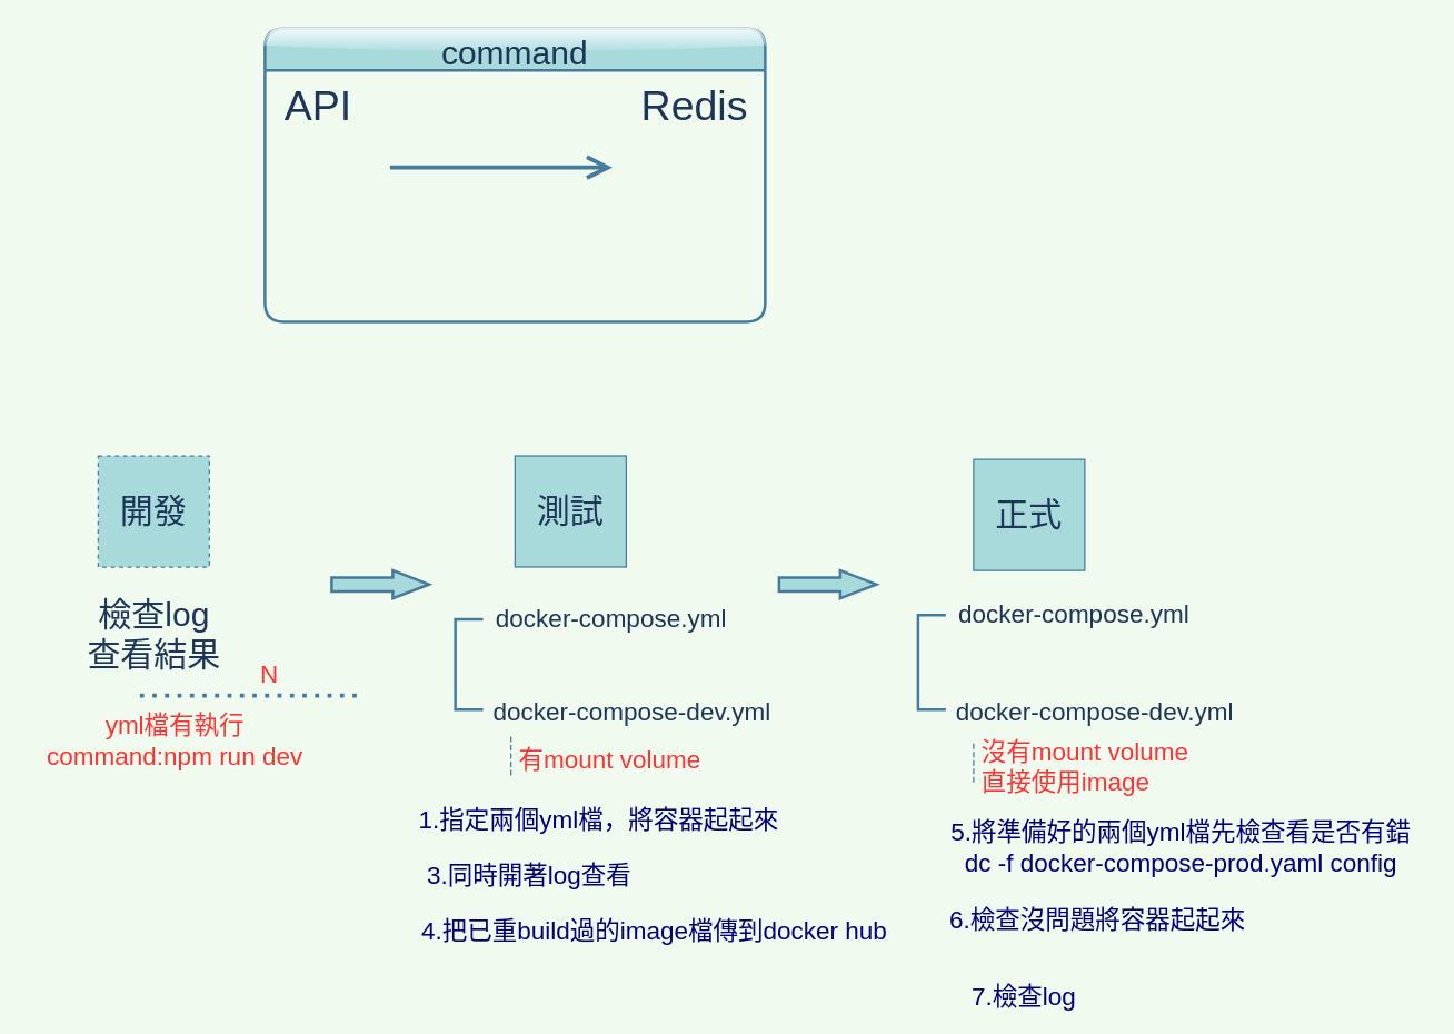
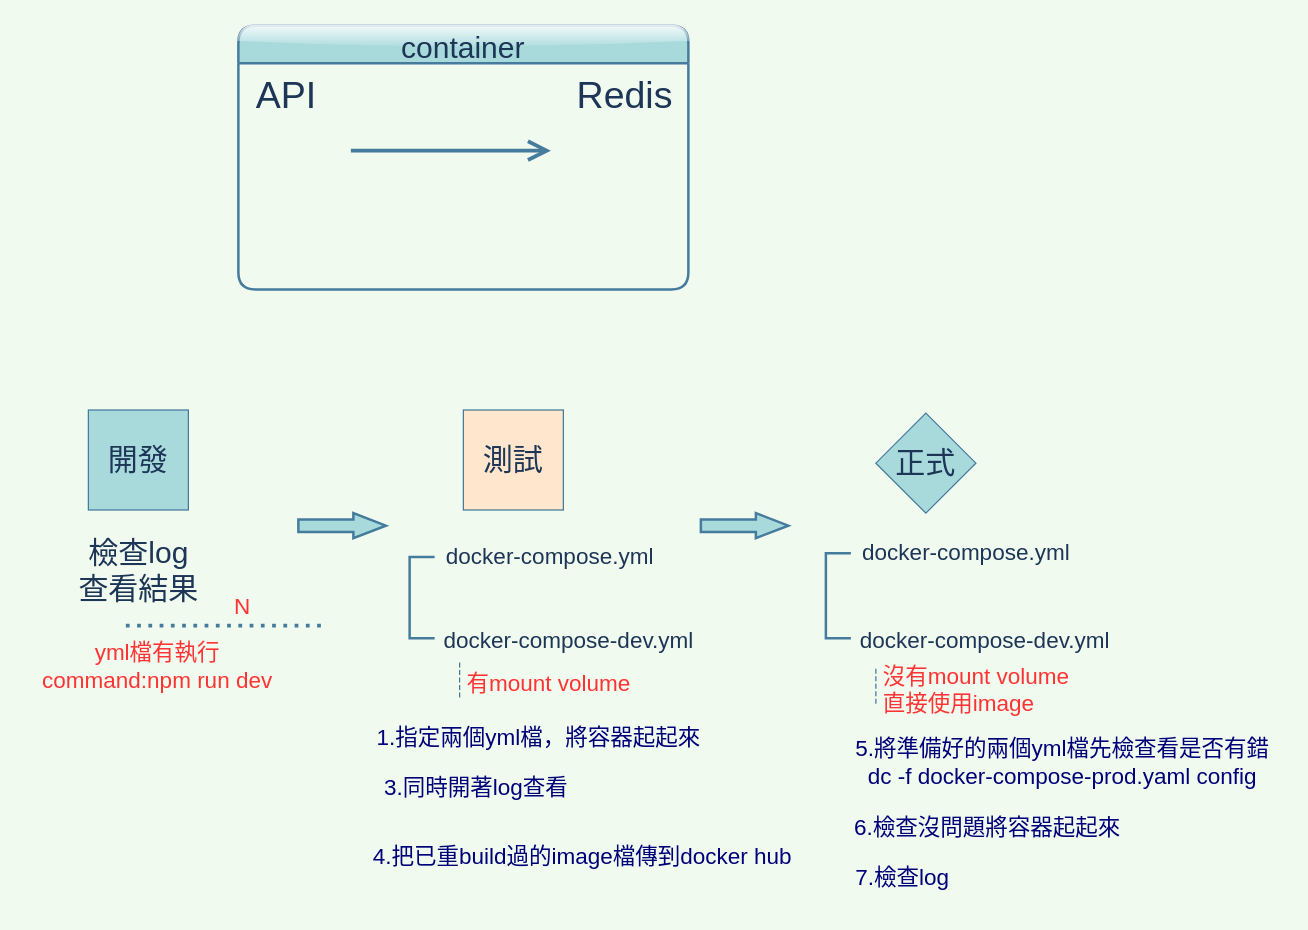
  <mxCell id="0" />
  <mxCell id="1" parent="0" />
- <mxCell id="2" value="&lt;font style=&quot;font-size: 24px;&quot;&gt;開發&lt;/font&gt;" style="whiteSpace=wrap;html=1;aspect=fixed;fillColor=#A8DADC;strokeColor=#457B9D;fontColor=#1D3557;dashed=1;" parent="1" vertex="1"><mxGeometry x="70" y="327.5" width="80" height="80" as="geometry" /></mxCell>
- <mxCell id="3" value="&lt;font style=&quot;font-size: 24px;&quot;&gt;測試&lt;/font&gt;" style="whiteSpace=wrap;html=1;aspect=fixed;fillColor=#A8DADC;strokeColor=#457B9D;fontColor=#1D3557;" parent="1" vertex="1"><mxGeometry x="370" y="327.5" width="80" height="80" as="geometry" /></mxCell>
- <mxCell id="4" value="&lt;font style=&quot;font-size: 24px;&quot;&gt;正式&lt;/font&gt;" style="whiteSpace=wrap;html=1;aspect=fixed;fillColor=#A8DADC;strokeColor=#457B9D;fontColor=#1D3557;" parent="1" vertex="1"><mxGeometry x="700" y="330" width="80" height="80" as="geometry" /></mxCell>
+ <mxCell id="2" value="&lt;font style=&quot;font-size: 24px;&quot;&gt;開發&lt;/font&gt;" style="whiteSpace=wrap;html=1;aspect=fixed;fillColor=#A8DADC;strokeColor=#457B9D;fontColor=#1D3557;" parent="1" vertex="1"><mxGeometry x="70" y="327.5" width="80" height="80" as="geometry" /></mxCell>
+ <mxCell id="3" value="&lt;font style=&quot;font-size: 24px;&quot;&gt;測試&lt;/font&gt;" style="whiteSpace=wrap;html=1;aspect=fixed;fillColor=#ffe6cc;strokeColor=#457B9D;fontColor=#1D3557;" parent="1" vertex="1"><mxGeometry x="370" y="327.5" width="80" height="80" as="geometry" /></mxCell>
+ <mxCell id="4" value="&lt;font style=&quot;font-size: 24px;&quot;&gt;正式&lt;/font&gt;" style="rhombus;whiteSpace=wrap;html=1;aspect=fixed;fillColor=#A8DADC;strokeColor=#457B9D;fontColor=#1D3557;" parent="1" vertex="1"><mxGeometry x="700" y="330" width="80" height="80" as="geometry" /></mxCell>
  <mxCell id="5" value="檢查log&lt;br&gt;查看結果" style="text;html=1;align=center;verticalAlign=middle;resizable=0;points=[];autosize=1;strokeColor=none;fillColor=none;fontSize=24;fontColor=#1D3557;" parent="1" vertex="1"><mxGeometry x="40" y="420.5" width="140" height="70" as="geometry" /></mxCell>
  <mxCell id="6" value="" style="strokeWidth=2;html=1;shape=mxgraph.flowchart.annotation_1;align=left;pointerEvents=1;fontSize=24;fillColor=#A8DADC;strokeColor=#457B9D;fontColor=#1D3557;" parent="1" vertex="1"><mxGeometry x="327" y="445" width="20" height="65" as="geometry" /></mxCell>
  <mxCell id="7" value="&lt;font style=&quot;font-size: 18px;&quot;&gt;docker-compose.yml&lt;/font&gt;" style="text;html=1;align=center;verticalAlign=middle;resizable=0;points=[];autosize=1;strokeColor=none;fillColor=none;fontSize=24;fontColor=#1D3557;" parent="1" vertex="1"><mxGeometry x="344" y="423" width="190" height="40" as="geometry" /></mxCell>
  <mxCell id="8" value="&lt;font style=&quot;font-size: 18px;&quot;&gt;docker-compose-dev.yml&lt;/font&gt;" style="text;html=1;align=center;verticalAlign=middle;resizable=0;points=[];autosize=1;strokeColor=none;fillColor=none;fontSize=24;fontColor=#1D3557;" parent="1" vertex="1"><mxGeometry x="344" y="490" width="220" height="40" as="geometry" /></mxCell>
- <mxCell id="9" value="command" style="swimlane;childLayout=stackLayout;horizontal=1;startSize=30;horizontalStack=0;rounded=1;fontSize=24;fontStyle=0;strokeWidth=2;resizeParent=0;resizeLast=1;shadow=0;dashed=0;align=center;spacing=3;glass=1;fillColor=#A8DADC;strokeColor=#457B9D;fontColor=#1D3557;" parent="1" vertex="1"><mxGeometry x="190" y="20" width="360" height="211" as="geometry" /></mxCell>
+ <mxCell id="9" value="container" style="swimlane;childLayout=stackLayout;horizontal=1;startSize=30;horizontalStack=0;rounded=1;fontSize=24;fontStyle=0;strokeWidth=2;resizeParent=0;resizeLast=1;shadow=0;dashed=0;align=center;spacing=3;glass=1;fillColor=#A8DADC;strokeColor=#457B9D;fontColor=#1D3557;" parent="1" vertex="1"><mxGeometry x="190" y="20" width="360" height="211" as="geometry" /></mxCell>
  <mxCell id="10" value="" style="endArrow=open;endFill=1;endSize=12;html=1;rounded=0;strokeColor=#457B9D;fontColor=#1D3557;fillColor=#A8DADC;spacing=20;strokeWidth=3;" parent="9" edge="1"><mxGeometry width="160" relative="1" as="geometry"><mxPoint x="90" y="100" as="sourcePoint" /><mxPoint x="250" y="100" as="targetPoint" /></mxGeometry></mxCell>
  <mxCell id="11" value=" API                         Redis" style="align=left;strokeColor=none;fillColor=none;spacingLeft=4;fontSize=30;verticalAlign=top;resizable=0;rotatable=0;part=1;fontColor=#1D3557;" parent="9" vertex="1"><mxGeometry y="30" width="360" height="181" as="geometry" /></mxCell>
  <mxCell id="12" value="" style="verticalLabelPosition=bottom;verticalAlign=top;html=1;strokeWidth=2;shape=mxgraph.arrows2.arrow;dy=0.6;dx=40;notch=0;strokeColor=#457B9D;fontColor=#1D3557;fillColor=#A8DADC;" parent="9" vertex="1"><mxGeometry y="211" width="360" as="geometry" /></mxCell>
  <mxCell id="13" value="有mount volume" style="shape=partialRectangle;fillColor=none;align=left;verticalAlign=middle;strokeColor=none;spacingLeft=34;rotatable=0;points=[[0,0.5],[1,0.5]];portConstraint=eastwest;dropTarget=0;fontColor=#FF3333;fontSize=18;" parent="1" vertex="1"><mxGeometry x="337" y="530" width="90" height="30" as="geometry" /></mxCell>
  <mxCell id="14" value="" style="shape=partialRectangle;top=0;left=0;bottom=0;fillColor=none;stokeWidth=1;dashed=1;align=left;verticalAlign=middle;spacingLeft=4;spacingRight=4;overflow=hidden;rotatable=0;points=[];portConstraint=eastwest;part=1;strokeColor=#457B9D;fontColor=#1D3557;" parent="13" vertex="1" connectable="0"><mxGeometry width="30" height="30" as="geometry" /></mxCell>
  <mxCell id="15" value="" style="strokeWidth=2;html=1;shape=mxgraph.flowchart.annotation_1;align=left;pointerEvents=1;fontSize=24;fillColor=#A8DADC;strokeColor=#457B9D;fontColor=#1D3557;" parent="1" vertex="1"><mxGeometry x="660" y="442" width="20" height="68" as="geometry" /></mxCell>
  <mxCell id="16" value="&lt;font style=&quot;font-size: 18px;&quot;&gt;docker-compose.yml&lt;/font&gt;" style="text;html=1;align=center;verticalAlign=middle;resizable=0;points=[];autosize=1;strokeColor=none;fillColor=none;fontSize=24;fontColor=#1D3557;" parent="1" vertex="1"><mxGeometry x="677" y="420" width="190" height="40" as="geometry" /></mxCell>
  <mxCell id="17" value="&lt;font style=&quot;font-size: 18px;&quot;&gt;docker-compose-dev.yml&lt;/font&gt;" style="text;html=1;align=center;verticalAlign=middle;resizable=0;points=[];autosize=1;strokeColor=none;fillColor=none;fontSize=24;fontColor=#1D3557;" parent="1" vertex="1"><mxGeometry x="677" y="490" width="220" height="40" as="geometry" /></mxCell>
  <mxCell id="18" value="沒有mount volume&#10;直接使用image" style="shape=partialRectangle;fillColor=none;align=left;verticalAlign=middle;strokeColor=none;spacingLeft=34;rotatable=0;points=[[0,0.5],[1,0.5]];portConstraint=eastwest;dropTarget=0;fontColor=#FF3333;fontSize=18;" parent="1" vertex="1"><mxGeometry x="670" y="535" width="90" height="30" as="geometry" /></mxCell>
  <mxCell id="19" value="" style="shape=partialRectangle;top=0;left=0;bottom=0;fillColor=none;stokeWidth=1;dashed=1;align=left;verticalAlign=middle;spacingLeft=4;spacingRight=4;overflow=hidden;rotatable=0;points=[];portConstraint=eastwest;part=1;strokeColor=#457B9D;fontColor=#1D3557;" parent="18" vertex="1" connectable="0"><mxGeometry width="30" height="30" as="geometry" /></mxCell>
  <mxCell id="20" value="" style="verticalLabelPosition=bottom;verticalAlign=top;html=1;strokeWidth=2;shape=mxgraph.arrows2.arrow;dy=0.5;dx=26;notch=0;strokeColor=#457B9D;fontSize=18;fontColor=#FF3333;fillColor=#A8DADC;" parent="1" vertex="1"><mxGeometry x="238" y="410" width="70" height="20" as="geometry" /></mxCell>
  <mxCell id="21" value="" style="verticalLabelPosition=bottom;verticalAlign=top;html=1;strokeWidth=2;shape=mxgraph.arrows2.arrow;dy=0.5;dx=26;notch=0;strokeColor=#457B9D;fontSize=18;fontColor=#FF3333;fillColor=#A8DADC;" parent="1" vertex="1"><mxGeometry x="560" y="410" width="70" height="20" as="geometry" /></mxCell>
  <mxCell id="22" value="" style="endArrow=none;html=1;rounded=0;dashed=1;dashPattern=1 2;strokeColor=#457B9D;strokeWidth=3;fontSize=18;fontColor=#FF3333;fillColor=#A8DADC;" parent="1" edge="1"><mxGeometry relative="1" as="geometry"><mxPoint x="100" y="500" as="sourcePoint" /><mxPoint x="260" y="500" as="targetPoint" /></mxGeometry></mxCell>
  <mxCell id="23" value="N" style="resizable=0;html=1;align=right;verticalAlign=bottom;strokeColor=#457B9D;fontSize=18;fontColor=#FF3333;fillColor=#A8DADC;" parent="22" connectable="0" vertex="1"><mxGeometry x="1" relative="1" as="geometry"><mxPoint x="-60" y="-2" as="offset" /></mxGeometry></mxCell>
  <mxCell id="24" value="yml檔有執行&lt;br&gt;command:npm run dev" style="text;html=1;align=center;verticalAlign=middle;resizable=0;points=[];autosize=1;strokeColor=none;fillColor=none;fontSize=18;fontColor=#FF3333;" parent="1" vertex="1"><mxGeometry x="20" y="502.5" width="210" height="60" as="geometry" /></mxCell>
  <mxCell id="25" value="&lt;font color=&quot;#00007a&quot;&gt;1.指定兩個yml檔，將容器起起來&lt;/font&gt;" style="text;html=1;align=center;verticalAlign=middle;resizable=0;points=[];autosize=1;strokeColor=none;fillColor=none;fontSize=18;fontColor=#FF3333;" parent="1" vertex="1"><mxGeometry x="290" y="570" width="280" height="40" as="geometry" /></mxCell>
  <mxCell id="26" value="3.同時開著log查看" style="text;html=1;align=center;verticalAlign=middle;resizable=0;points=[];autosize=1;strokeColor=none;fillColor=none;fontSize=18;fontColor=#00007A;" parent="1" vertex="1"><mxGeometry x="290" y="610" width="180" height="40" as="geometry" /></mxCell>
- <mxCell id="27" value="4.把已重build過的image檔傳到docker hub" style="text;html=1;align=center;verticalAlign=middle;resizable=0;points=[];autosize=1;strokeColor=none;fillColor=none;fontSize=18;fontColor=#00007A;" parent="1" vertex="1"><mxGeometry x="290" y="650" width="360" height="40" as="geometry" /></mxCell>
+ <mxCell id="27" value="4.把已重build過的image檔傳到docker hub" style="text;html=1;align=center;verticalAlign=middle;resizable=0;points=[];autosize=1;strokeColor=none;fillColor=none;fontSize=18;fontColor=#00007A;" parent="1" vertex="1"><mxGeometry x="285" y="665" width="360" height="40" as="geometry" /></mxCell>
  <mxCell id="28" value="5.將準備好的兩個yml檔先檢查看是否有錯&lt;br&gt;dc -f&amp;nbsp;docker-compose-prod.yaml config" style="text;html=1;align=center;verticalAlign=middle;resizable=0;points=[];autosize=1;strokeColor=none;fillColor=none;fontSize=18;fontColor=#00007A;" parent="1" vertex="1"><mxGeometry x="674" y="580" width="350" height="60" as="geometry" /></mxCell>
  <mxCell id="29" value="6.檢查沒問題將容器起起來" style="text;html=1;align=center;verticalAlign=middle;resizable=0;points=[];autosize=1;strokeColor=none;fillColor=none;fontSize=18;fontColor=#00007A;" parent="1" vertex="1"><mxGeometry x="669" y="642" width="240" height="40" as="geometry" /></mxCell>
- <mxCell id="30" value="7.檢查log" style="text;html=1;align=center;verticalAlign=middle;resizable=0;points=[];autosize=1;strokeColor=none;fillColor=none;fontSize=18;fontColor=#00007A;" parent="1" vertex="1"><mxGeometry x="686" y="697" width="100" height="40" as="geometry" /></mxCell>
+ <mxCell id="30" value="7.檢查log" style="text;html=1;align=center;verticalAlign=middle;resizable=0;points=[];autosize=1;strokeColor=none;fillColor=none;fontSize=18;fontColor=#00007A;" parent="1" vertex="1"><mxGeometry x="671" y="682" width="100" height="40" as="geometry" /></mxCell>
